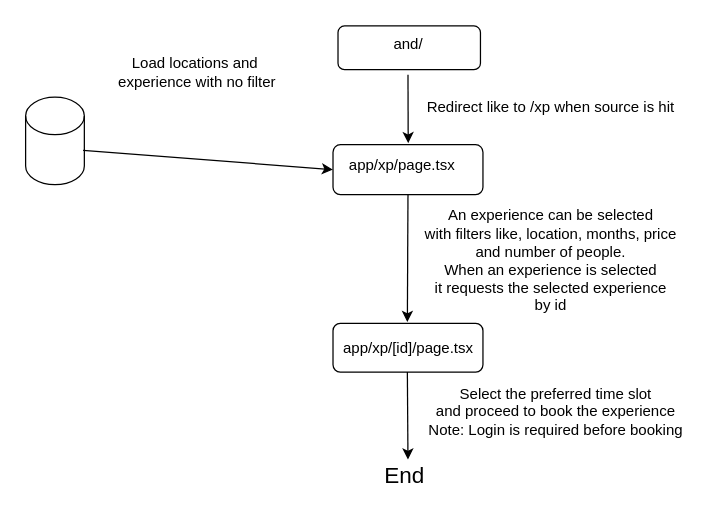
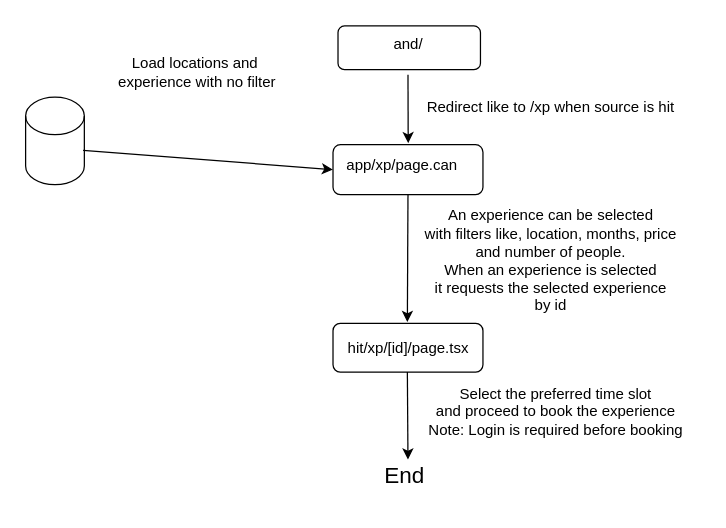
  <mxCell id="0" />
  <mxCell id="1" parent="0" />
  <mxCell id="2" value="Load&amp;nbsp;&lt;span style=&quot;background-color: transparent;&quot;&gt;locations and&amp;nbsp;&lt;/span&gt;&lt;div&gt;&lt;span style=&quot;background-color: transparent;&quot;&gt;experience with no filter&lt;/span&gt;&lt;/div&gt;" style="text;html=1;align=center;verticalAlign=middle;resizable=0;points=[];autosize=1;strokeColor=none;fillColor=none;" vertex="1" parent="1"><mxGeometry x="82" y="37" width="150" height="40" as="geometry" /></mxCell>
  <mxCell id="3" value="" style="shape=cylinder3;whiteSpace=wrap;html=1;boundedLbl=1;backgroundOutline=1;size=15;" vertex="1" parent="1"><mxGeometry x="20" y="77" width="47" height="70" as="geometry" /></mxCell>
  <mxCell id="4" value="" style="group" vertex="1" connectable="0" parent="1"><mxGeometry x="266" y="115" width="120" height="40" as="geometry" /></mxCell>
  <mxCell id="5" value="" style="rounded=1;whiteSpace=wrap;html=1;" vertex="1" parent="4"><mxGeometry width="120" height="40" as="geometry" /></mxCell>
- <mxCell id="6" value="app/xp/page.tsx" style="text;html=1;align=center;verticalAlign=middle;resizable=0;points=[];autosize=1;strokeColor=none;fillColor=none;" vertex="1" parent="4"><mxGeometry y="2" width="110" height="30" as="geometry" /></mxCell>
+ <mxCell id="6" value="app/xp/page.can" style="text;html=1;align=center;verticalAlign=middle;resizable=0;points=[];autosize=1;strokeColor=none;fillColor=none;" vertex="1" parent="4"><mxGeometry y="2" width="110" height="30" as="geometry" /></mxCell>
  <mxCell id="7" value="" style="endArrow=classic;html=1;exitX=1;exitY=0;exitDx=0;exitDy=52.5;exitPerimeter=0;entryX=0;entryY=0.6;entryDx=0;entryDy=0;entryPerimeter=0;" edge="1" parent="1" target="6"><mxGeometry width="50" height="50" relative="1" as="geometry"><mxPoint x="66" y="119.5" as="sourcePoint" /><mxPoint x="185" y="127" as="targetPoint" /></mxGeometry></mxCell>
  <mxCell id="8" value="" style="endArrow=classic;html=1;exitX=0.5;exitY=1;exitDx=0;exitDy=0;" edge="1" parent="1" source="5"><mxGeometry width="50" height="50" relative="1" as="geometry"><mxPoint x="325.5" y="187" as="sourcePoint" /><mxPoint x="325.5" y="257" as="targetPoint" /></mxGeometry></mxCell>
  <mxCell id="9" value="An experience can be selected&lt;div&gt;with filters like, location, months, price&lt;/div&gt;&lt;div&gt;and number of people.&lt;/div&gt;&lt;div&gt;When an experience is selected&lt;div&gt;it requests the selected experience&lt;/div&gt;&lt;div&gt;by id&lt;/div&gt;&lt;/div&gt;" style="text;html=1;align=center;verticalAlign=middle;resizable=0;points=[];autosize=1;strokeColor=none;fillColor=none;" vertex="1" parent="1"><mxGeometry x="330" y="158" width="220" height="100" as="geometry" /></mxCell>
  <mxCell id="10" value="" style="rounded=1;whiteSpace=wrap;html=1;" vertex="1" parent="1"><mxGeometry x="266" y="258" width="120" height="39" as="geometry" /></mxCell>
- <mxCell id="11" value="app/xp/[id]/page.tsx" style="text;html=1;align=center;verticalAlign=middle;resizable=0;points=[];autosize=1;strokeColor=none;fillColor=none;" vertex="1" parent="1"><mxGeometry x="261" y="262.5" width="130" height="30" as="geometry" /></mxCell>
+ <mxCell id="11" value="hit/xp/[id]/page.tsx" style="text;html=1;align=center;verticalAlign=middle;resizable=0;points=[];autosize=1;strokeColor=none;fillColor=none;" vertex="1" parent="1"><mxGeometry x="261" y="262.5" width="130" height="30" as="geometry" /></mxCell>
  <mxCell id="12" value="" style="endArrow=classic;html=1;" edge="1" parent="1"><mxGeometry width="50" height="50" relative="1" as="geometry"><mxPoint x="325.5" y="297" as="sourcePoint" /><mxPoint x="326" y="367" as="targetPoint" /></mxGeometry></mxCell>
  <mxCell id="13" value="Select the preferred time slot&lt;div&gt;and proceed to book the experience&lt;/div&gt;&lt;div&gt;Note: Login is required before booking&lt;/div&gt;" style="text;html=1;align=center;verticalAlign=middle;resizable=0;points=[];autosize=1;strokeColor=none;fillColor=none;" vertex="1" parent="1"><mxGeometry x="329" y="299" width="230" height="60" as="geometry" /></mxCell>
  <mxCell id="14" value="End" style="text;html=1;align=center;verticalAlign=middle;resizable=0;points=[];autosize=1;strokeColor=none;fillColor=none;fontSize=18;" vertex="1" parent="1"><mxGeometry x="293" y="360" width="60" height="40" as="geometry" /></mxCell>
  <mxCell id="15" value="" style="endArrow=classic;html=1;entryX=0.547;entryY=0.127;entryDx=0;entryDy=0;entryPerimeter=0;" edge="1" parent="1"><mxGeometry width="50" height="50" relative="1" as="geometry"><mxPoint x="326" y="59" as="sourcePoint" /><mxPoint x="326.17" y="113.81" as="targetPoint" /></mxGeometry></mxCell>
  <mxCell id="16" value="" style="rounded=1;whiteSpace=wrap;html=1;" vertex="1" parent="1"><mxGeometry x="270" y="20" width="114" height="35" as="geometry" /></mxCell>
  <mxCell id="17" value="and/" style="text;html=1;align=center;verticalAlign=middle;resizable=0;points=[];autosize=1;strokeColor=none;fillColor=none;" vertex="1" parent="1"><mxGeometry x="301" y="20" width="50" height="30" as="geometry" /></mxCell>
  <mxCell id="18" value="Redirect like to /xp when source is hit" style="text;html=1;align=center;verticalAlign=middle;resizable=0;points=[];autosize=1;strokeColor=none;fillColor=none;" vertex="1" parent="1"><mxGeometry x="325" y="70" width="230" height="30" as="geometry" /></mxCell>
